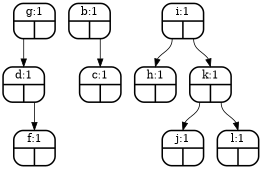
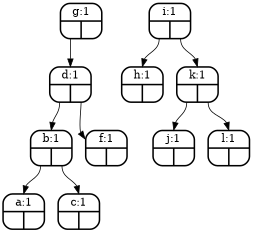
  digraph {
    node [color=black penwidth=2 shape=Mrecord]
    edge [headport=f0 tailport=f1]
    n1 [label="{<f0>g:1|{<f1>|<f2>}}"]
    n2 [label="{<f0>d:1|{<f1>|<f2>}}"]
    n3 [label="{<f0>b:1|{<f1>|<f2>}}"]
    n4 [label="{<f0>f:1|{<f1>|<f2>}}"]
    n5 [label="{<f0>i:1|{<f1>|<f2>}}"]
    n6 [label="{<f0>h:1|{<f1>|<f2>}}"]
    n7 [label="{<f0>k:1|{<f1>|<f2>}}"]
+   n8 [label="{<f0>a:1|{<f1>|<f2>}}"]
    n9 [label="{<f0>c:1|{<f1>|<f2>}}"]
    n10 [label="{<f0>j:1|{<f1>|<f2>}}"]
    n11 [label="{<f0>l:1|{<f1>|<f2>}}"]
    n1 -> n2
+   n2 -> n3
    n2 -> n4 [tailport=f2]
+   n3 -> n8
    n3 -> n9 [tailport=f2]
    n5 -> n6
    n5 -> n7 [tailport=f2]
    n7 -> n10
    n7 -> n11 [tailport=f2]
  }
